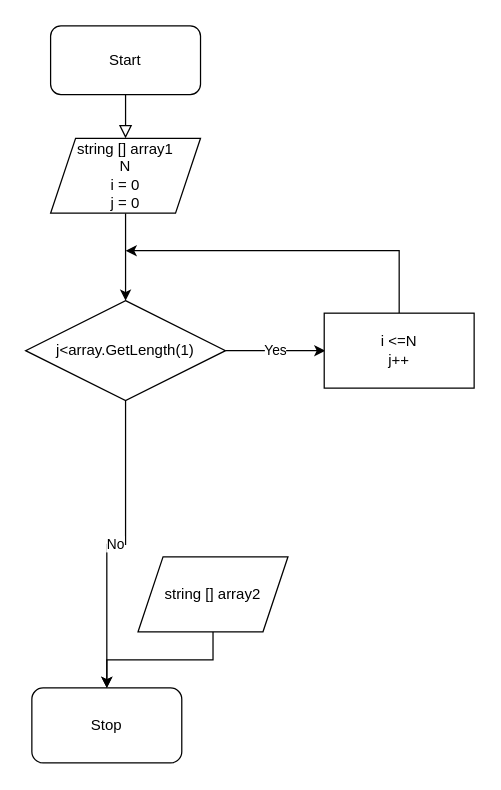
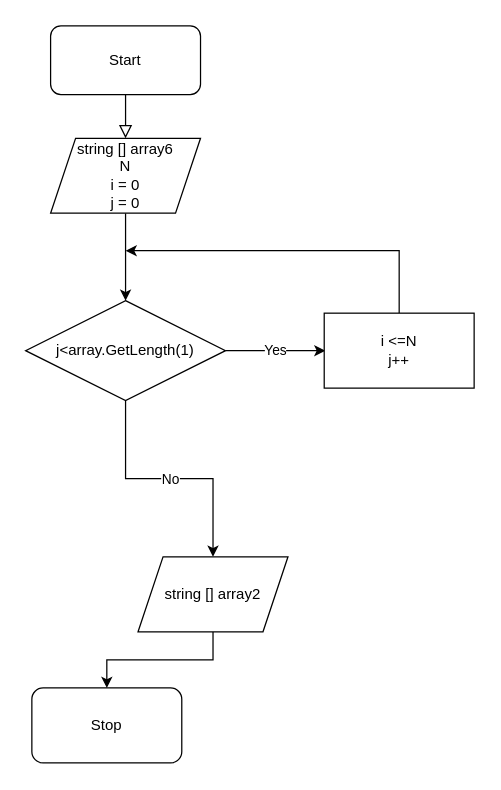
  <mxCell id="0" />
  <mxCell id="1" parent="0" />
  <mxCell id="2" value="" style="rounded=0;html=1;jettySize=auto;orthogonalLoop=1;fontSize=11;endArrow=block;endFill=0;endSize=8;strokeWidth=1;shadow=0;labelBackgroundColor=none;edgeStyle=orthogonalEdgeStyle;" parent="1" source="3" edge="1"><mxGeometry relative="1" as="geometry"><mxPoint x="100" y="110" as="targetPoint" /></mxGeometry></mxCell>
  <mxCell id="3" value="Start" style="rounded=1;whiteSpace=wrap;html=1;fontSize=12;glass=0;strokeWidth=1;shadow=0;" parent="1" vertex="1"><mxGeometry x="40" y="20" width="120" height="55" as="geometry" /></mxCell>
  <mxCell id="4" value="" style="edgeStyle=orthogonalEdgeStyle;rounded=0;orthogonalLoop=1;jettySize=auto;html=1;" edge="1" parent="1" source="5"><mxGeometry relative="1" as="geometry"><mxPoint x="100" y="240" as="targetPoint" /></mxGeometry></mxCell>
- <mxCell id="5" value="string [] array1&lt;br&gt;N&lt;br&gt;i = 0&lt;br&gt;j = 0" style="shape=parallelogram;perimeter=parallelogramPerimeter;whiteSpace=wrap;html=1;fixedSize=1;" vertex="1" parent="1"><mxGeometry x="40" y="110" width="120" height="60" as="geometry" /></mxCell>
- <mxCell id="6" value="No" style="edgeStyle=orthogonalEdgeStyle;rounded=0;orthogonalLoop=1;jettySize=auto;html=1;" edge="1" parent="1" source="8" target="11"><mxGeometry relative="1" as="geometry" /></mxCell>
+ <mxCell id="5" value="string [] array6&lt;br&gt;N&lt;br&gt;i = 0&lt;br&gt;j = 0" style="shape=parallelogram;perimeter=parallelogramPerimeter;whiteSpace=wrap;html=1;fixedSize=1;" vertex="1" parent="1"><mxGeometry x="40" y="110" width="120" height="60" as="geometry" /></mxCell>
+ <mxCell id="6" value="No" style="edgeStyle=orthogonalEdgeStyle;rounded=0;orthogonalLoop=1;jettySize=auto;html=1;" edge="1" parent="1" source="8" target="10"><mxGeometry relative="1" as="geometry" /></mxCell>
  <mxCell id="7" value="Yes" style="edgeStyle=orthogonalEdgeStyle;rounded=0;orthogonalLoop=1;jettySize=auto;html=1;" edge="1" parent="1" source="8"><mxGeometry relative="1" as="geometry"><mxPoint x="260" y="280" as="targetPoint" /></mxGeometry></mxCell>
  <mxCell id="8" value="j&amp;lt;array.GetLength(1)" style="rhombus;whiteSpace=wrap;html=1;" vertex="1" parent="1"><mxGeometry x="20" y="240" width="160" height="80" as="geometry" /></mxCell>
  <mxCell id="9" value="" style="edgeStyle=orthogonalEdgeStyle;rounded=0;orthogonalLoop=1;jettySize=auto;html=1;" edge="1" parent="1" source="10" target="11"><mxGeometry relative="1" as="geometry" /></mxCell>
  <mxCell id="10" value="&lt;span style=&quot;&quot;&gt;string [] array2&lt;/span&gt;" style="shape=parallelogram;perimeter=parallelogramPerimeter;whiteSpace=wrap;html=1;fixedSize=1;" vertex="1" parent="1"><mxGeometry x="110" y="445" width="120" height="60" as="geometry" /></mxCell>
  <mxCell id="11" value="Stop" style="rounded=1;whiteSpace=wrap;html=1;" vertex="1" parent="1"><mxGeometry x="25" y="550" width="120" height="60" as="geometry" /></mxCell>
  <mxCell id="12" style="edgeStyle=orthogonalEdgeStyle;rounded=0;orthogonalLoop=1;jettySize=auto;html=1;" edge="1" parent="1" source="13"><mxGeometry relative="1" as="geometry"><mxPoint x="100" y="200" as="targetPoint" /><Array as="points"><mxPoint x="319" y="200" /></Array></mxGeometry></mxCell>
  <mxCell id="13" value="i &amp;lt;=N&lt;br&gt;j++" style="whiteSpace=wrap;html=1;" vertex="1" parent="1"><mxGeometry x="259" y="250" width="120" height="60" as="geometry" /></mxCell>
